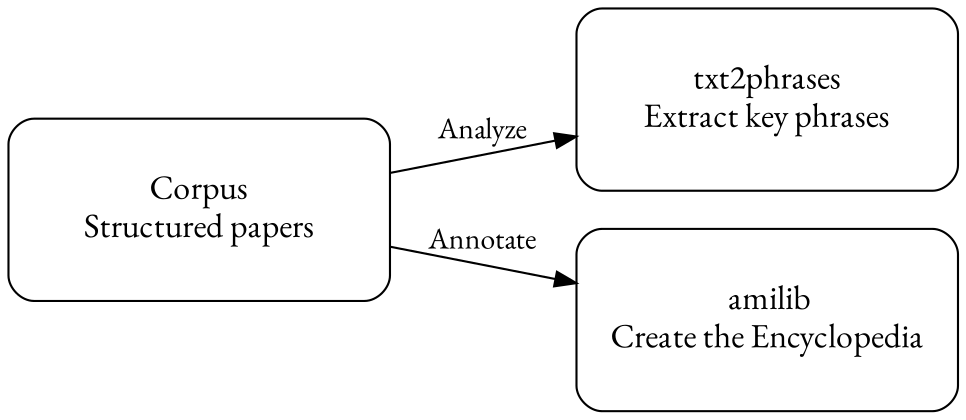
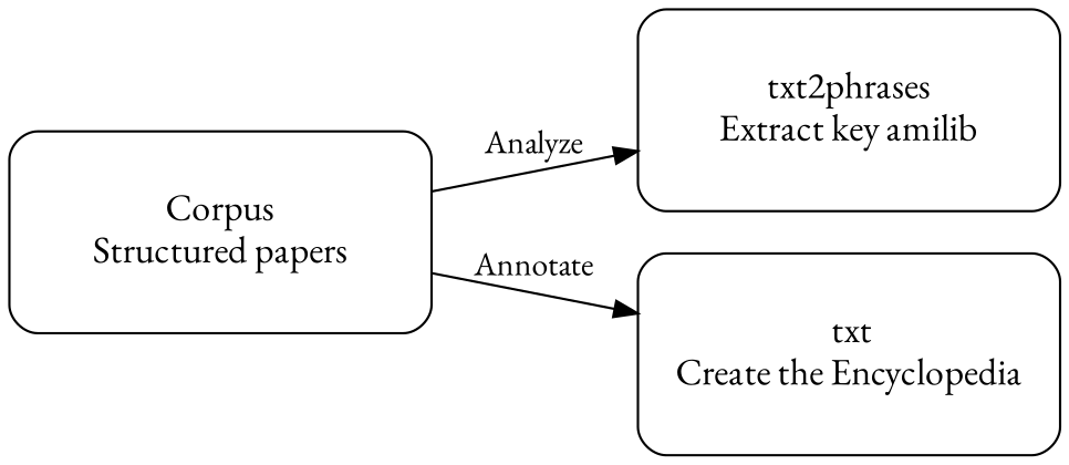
  digraph {
    bgcolor=white
    fontname="EB Garamond"
    rankdir=LR
    node [fontname="EB Garamond" fontsize=16 shape=rectangle style=rounded]
    edge [fontname="EB Garamond" fontsize=14]
    n1 [height=1.2 label="Corpus\nStructured papers" width=2.5]
-   n2 [height=1.2 label="txt2phrases\nExtract key phrases" width=2.5]
-   n3 [height=1.2 label=" amilib\nCreate the Encyclopedia" width=2.5]
+   n2 [height=1.2 label="txt2phrases\nExtract key amilib" width=2.5]
+   n3 [height=1.2 label=" txt\nCreate the Encyclopedia" width=2.5]
    n1 -> n2 [label=Analyze]
    n1 -> n3 [label=Annotate]
  }
